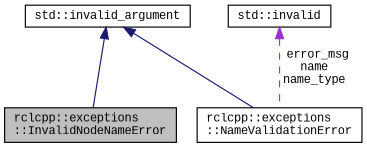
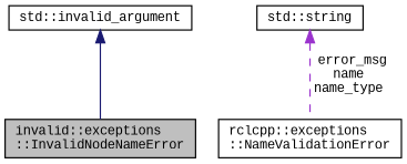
  digraph {
    fontname="Liberation Mono"
    node [color=black fillcolor=white fontname="Liberation Mono" fontsize=10 shape=record style=filled]
    edge [color=midnightblue dir=back fontname="Liberation Mono" fontsize=10 labelfontname=Helvetica labelfontsize=10 style=solid]
-   n1 [fillcolor=grey75 fontcolor=black height=0.2 label="rclcpp::exceptions\l::InvalidNodeNameError" width=0.4]
+   n1 [fillcolor=grey75 fontcolor=black height=0.2 label="invalid::exceptions\l::InvalidNodeNameError" width=0.4]
    n2 [height=0.2 label="rclcpp::exceptions\l::NameValidationError" width=0.4]
    n3 [height=0.2 label="std::invalid_argument" width=0.4]
-   n4 [height=0.2 label="std::invalid" width=0.4]
+   n4 [height=0.2 label="std::string" width=0.4]
    n3 -> n1
-   n3 -> n2
    n4 -> n2 [color=darkorchid3 label=" error_msg\nname\nname_type" style=dashed]
  }
